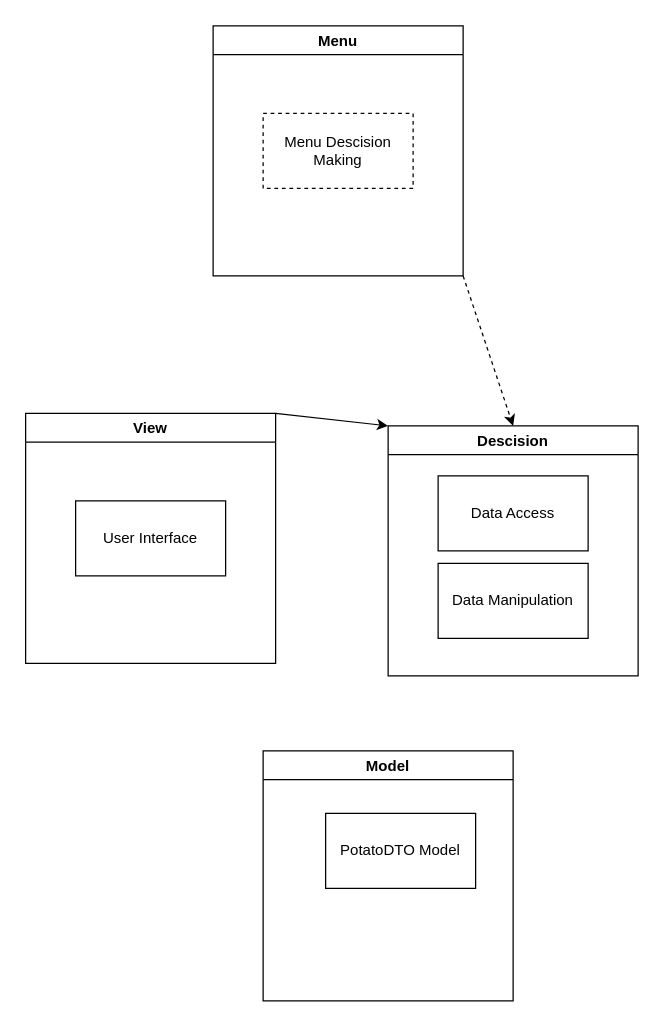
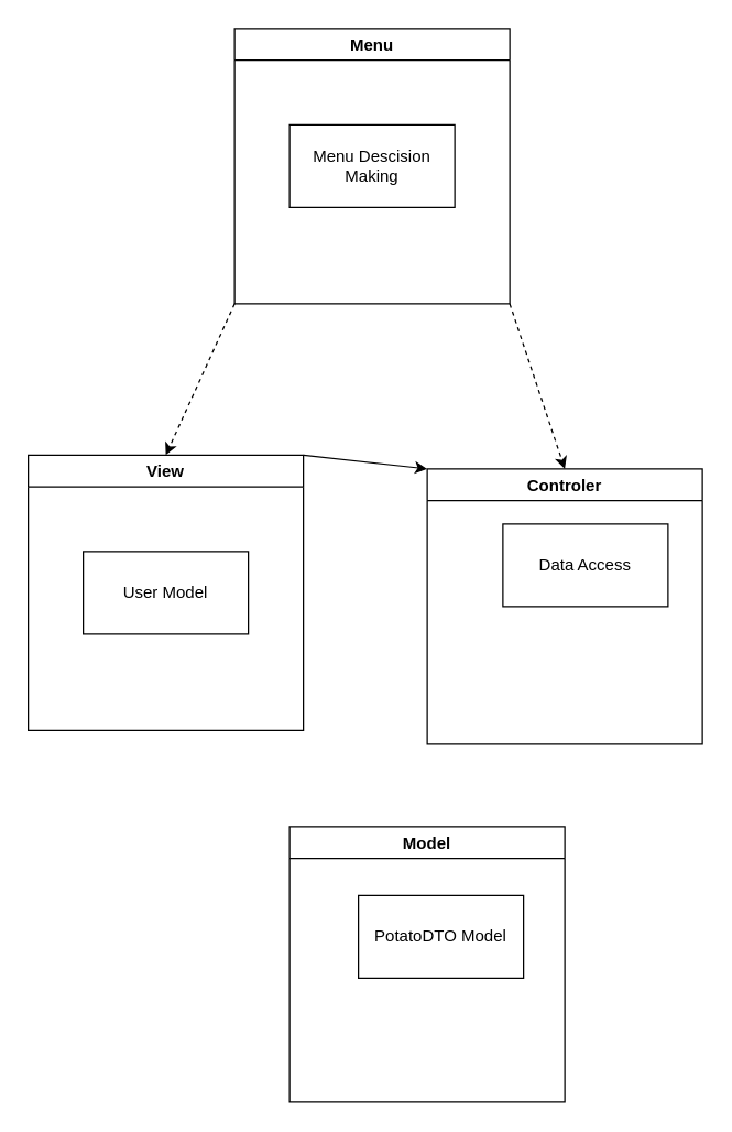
  <mxCell id="0" />
  <mxCell id="1" parent="0" />
  <mxCell id="2" value="Model" style="swimlane;" vertex="1" parent="1"><mxGeometry x="210" y="600" width="200" height="200" as="geometry" /></mxCell>
  <mxCell id="3" value="PotatoDTO Model" style="rounded=0;whiteSpace=wrap;html=1;" vertex="1" parent="2"><mxGeometry x="50" y="50" width="120" height="60" as="geometry" /></mxCell>
  <mxCell id="4" value="View" style="swimlane;" vertex="1" parent="1"><mxGeometry x="20" y="330" width="200" height="200" as="geometry" /></mxCell>
- <mxCell id="5" value="User Interface" style="rounded=0;whiteSpace=wrap;html=1;" vertex="1" parent="4"><mxGeometry x="40" y="70" width="120" height="60" as="geometry" /></mxCell>
- <mxCell id="6" value="Descision" style="swimlane;" vertex="1" parent="1"><mxGeometry x="310" y="340" width="200" height="200" as="geometry" /></mxCell>
- <mxCell id="7" value="Data Manipulation" style="rounded=0;whiteSpace=wrap;html=1;" vertex="1" parent="6"><mxGeometry x="40" y="110" width="120" height="60" as="geometry" /></mxCell>
- <mxCell id="8" value="Data Access" style="rounded=0;whiteSpace=wrap;html=1;" vertex="1" parent="6"><mxGeometry x="40" y="40" width="120" height="60" as="geometry" /></mxCell>
+ <mxCell id="5" value="User Model" style="rounded=0;whiteSpace=wrap;html=1;" vertex="1" parent="4"><mxGeometry x="40" y="70" width="120" height="60" as="geometry" /></mxCell>
+ <mxCell id="6" value="Controler" style="swimlane;" vertex="1" parent="1"><mxGeometry x="310" y="340" width="200" height="200" as="geometry" /></mxCell>
+ <mxCell id="8" value="Data Access" style="rounded=0;whiteSpace=wrap;html=1;" vertex="1" parent="6"><mxGeometry x="55" y="40" width="120" height="60" as="geometry" /></mxCell>
  <mxCell id="9" value="Menu" style="swimlane;" vertex="1" parent="1"><mxGeometry x="170" y="20" width="200" height="200" as="geometry" /></mxCell>
- <mxCell id="10" value="Menu Descision Making" style="whiteSpace=wrap;html=1;dashed=1;" vertex="1" parent="9"><mxGeometry x="40" y="70" width="120" height="60" as="geometry" /></mxCell>
+ <mxCell id="10" value="Menu Descision Making" style="whiteSpace=wrap;html=1;" vertex="1" parent="9"><mxGeometry x="40" y="70" width="120" height="60" as="geometry" /></mxCell>
+ <mxCell id="11" value="" style="endArrow=classic;html=1;rounded=0;entryX=0.5;entryY=0;entryDx=0;entryDy=0;exitX=0;exitY=1;exitDx=0;exitDy=0;dashed=1;" edge="1" parent="1" source="9" target="4"><mxGeometry width="50" height="50" relative="1" as="geometry"><mxPoint x="290" y="600" as="sourcePoint" /><mxPoint x="340" y="550" as="targetPoint" /></mxGeometry></mxCell>
  <mxCell id="12" value="" style="endArrow=classic;html=1;rounded=0;entryX=0.5;entryY=0;entryDx=0;entryDy=0;exitX=1;exitY=1;exitDx=0;exitDy=0;dashed=1;" edge="1" parent="1" source="9" target="6"><mxGeometry width="50" height="50" relative="1" as="geometry"><mxPoint x="180" y="230" as="sourcePoint" /><mxPoint x="140" y="350" as="targetPoint" /></mxGeometry></mxCell>
  <mxCell id="13" value="" style="endArrow=classic;html=1;rounded=0;entryX=0;entryY=0;entryDx=0;entryDy=0;exitX=1;exitY=0;exitDx=0;exitDy=0;dashed=0;" edge="1" parent="1" source="4" target="6"><mxGeometry width="50" height="50" relative="1" as="geometry"><mxPoint x="180" y="230" as="sourcePoint" /><mxPoint x="130" y="340" as="targetPoint" /></mxGeometry></mxCell>
